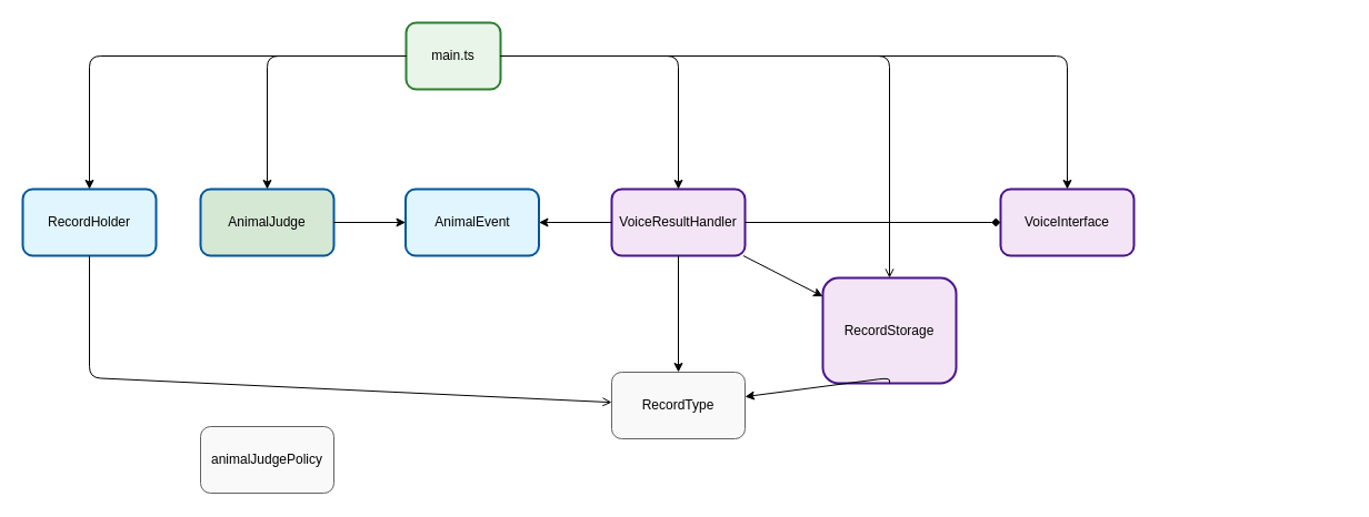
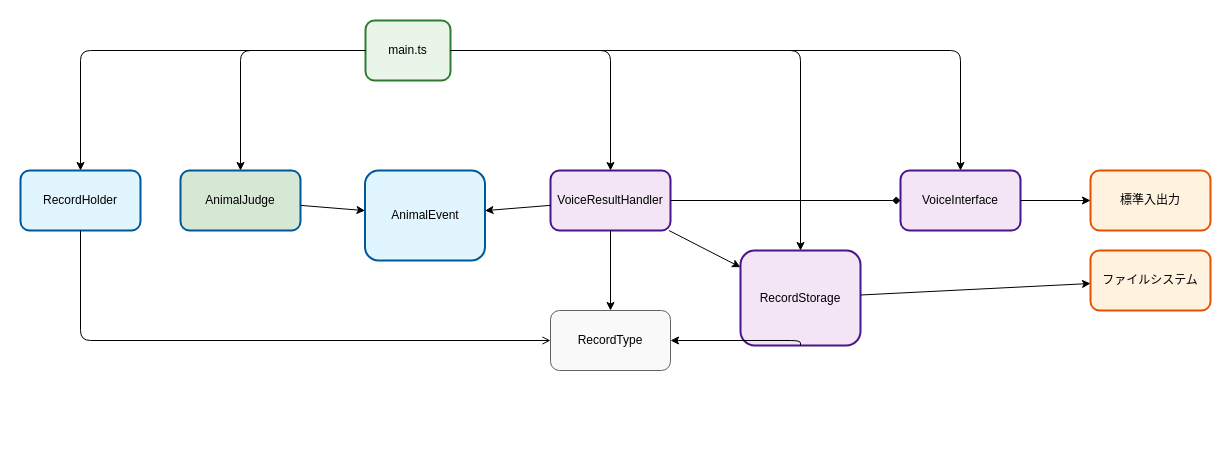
  <mxCell id="0" />
  <mxCell id="1" parent="0" />
  <mxCell id="2" value="main.ts" style="rounded=1;whiteSpace=wrap;html=1;fillColor=#e8f5e8;strokeColor=#2e7d32;strokeWidth=2;" parent="1" vertex="1"><mxGeometry x="365" y="20" width="85" height="60" as="geometry" /></mxCell>
  <mxCell id="3" value="AnimalJudge" style="rounded=1;whiteSpace=wrap;html=1;fillColor=#d5e8d4;strokeColor=#01579b;strokeWidth=2;" parent="1" vertex="1"><mxGeometry x="180" y="170" width="120" height="60" as="geometry" /></mxCell>
  <mxCell id="4" value="RecordHolder" style="rounded=1;whiteSpace=wrap;html=1;fillColor=#e1f5fe;strokeColor=#01579b;strokeWidth=2;" parent="1" vertex="1"><mxGeometry x="20" y="170" width="120" height="60" as="geometry" /></mxCell>
- <mxCell id="5" value="AnimalEvent" style="rounded=1;whiteSpace=wrap;html=1;fillColor=#e1f5fe;strokeColor=#01579b;strokeWidth=2;" parent="1" vertex="1"><mxGeometry x="364.5" y="170" width="120" height="60" as="geometry" /></mxCell>
+ <mxCell id="5" value="AnimalEvent" style="rounded=1;whiteSpace=wrap;html=1;fillColor=#e1f5fe;strokeColor=#01579b;strokeWidth=2;" parent="1" vertex="1"><mxGeometry x="364.5" y="170" width="120" height="90" as="geometry" /></mxCell>
  <mxCell id="6" value="VoiceInterface" style="rounded=1;whiteSpace=wrap;html=1;fillColor=#f3e5f5;strokeColor=#4a148c;strokeWidth=2;" parent="1" vertex="1"><mxGeometry x="900" y="170" width="120" height="60" as="geometry" /></mxCell>
  <mxCell id="7" value="RecordStorage" style="rounded=1;whiteSpace=wrap;html=1;fillColor=#f3e5f5;strokeColor=#4a148c;strokeWidth=2;" parent="1" vertex="1"><mxGeometry x="740" y="250" width="120" height="95" as="geometry" /></mxCell>
  <mxCell id="8" value="VoiceResultHandler" style="rounded=1;whiteSpace=wrap;html=1;fillColor=#f3e5f5;strokeColor=#4a148c;strokeWidth=2;" parent="1" vertex="1"><mxGeometry x="550" y="170" width="120" height="60" as="geometry" /></mxCell>
- <mxCell id="9" value="animalJudgePolicy" style="rounded=1;whiteSpace=wrap;html=1;fillColor=#f9f9f9;strokeColor=#616161;strokeWidth=1;" parent="1" vertex="1"><mxGeometry x="180" y="384" width="120" height="60" as="geometry" /></mxCell>
- <mxCell id="10" value="RecordType" style="rounded=1;whiteSpace=wrap;html=1;fillColor=#f9f9f9;strokeColor=#616161;strokeWidth=1;" parent="1" vertex="1"><mxGeometry x="550" y="335" width="120" height="60" as="geometry" /></mxCell>
+ <mxCell id="10" value="RecordType" style="rounded=1;whiteSpace=wrap;html=1;fillColor=#f9f9f9;strokeColor=#616161;strokeWidth=1;" parent="1" vertex="1"><mxGeometry x="550" y="310" width="120" height="60" as="geometry" /></mxCell>
+ <mxCell id="11" value="ファイルシステム" style="rounded=1;whiteSpace=wrap;html=1;fillColor=#fff3e0;strokeColor=#e65100;strokeWidth=2;" parent="1" vertex="1"><mxGeometry x="1090" y="250" width="120" height="60" as="geometry" /></mxCell>
+ <mxCell id="12" value="標準入出力" style="rounded=1;whiteSpace=wrap;html=1;fillColor=#fff3e0;strokeColor=#e65100;strokeWidth=2;" parent="1" vertex="1"><mxGeometry x="1090" y="170" width="120" height="60" as="geometry" /></mxCell>
  <mxCell id="13" parent="1" source="2" target="3" edge="1"><mxGeometry relative="1" as="geometry"><Array as="points"><mxPoint x="240" y="50" /></Array></mxGeometry></mxCell>
  <mxCell id="14" parent="1" source="2" target="4" edge="1"><mxGeometry relative="1" as="geometry"><Array as="points"><mxPoint x="80" y="50" /></Array></mxGeometry></mxCell>
  <mxCell id="15" parent="1" source="2" target="6" edge="1"><mxGeometry relative="1" as="geometry"><Array as="points"><mxPoint x="960" y="50" /></Array></mxGeometry></mxCell>
- <mxCell id="16" parent="1" source="2" target="7" edge="1" style="endArrow=open;"><mxGeometry relative="1" as="geometry"><Array as="points"><mxPoint x="800" y="50" /></Array></mxGeometry></mxCell>
+ <mxCell id="16" parent="1" source="2" target="7" edge="1"><mxGeometry relative="1" as="geometry"><Array as="points"><mxPoint x="800" y="50" /></Array></mxGeometry></mxCell>
  <mxCell id="17" parent="1" source="2" target="8" edge="1"><mxGeometry relative="1" as="geometry"><Array as="points"><mxPoint x="610" y="50" /></Array></mxGeometry></mxCell>
  <mxCell id="18" parent="1" source="3" target="4" edge="1" style=";"><mxGeometry relative="1" as="geometry" /></mxCell>
  <mxCell id="19" parent="1" source="3" target="5" edge="1"><mxGeometry relative="1" as="geometry" /></mxCell>
  <mxCell id="20" parent="1" source="4" target="10" edge="1" style="endArrow=open;"><mxGeometry relative="1" as="geometry"><Array as="points"><mxPoint x="80" y="340" /></Array></mxGeometry></mxCell>
  <mxCell id="21" parent="1" source="8" target="6" edge="1" style="endArrow=diamond;"><mxGeometry relative="1" as="geometry" /></mxCell>
  <mxCell id="22" parent="1" source="8" target="7" edge="1"><mxGeometry relative="1" as="geometry" /></mxCell>
  <mxCell id="23" parent="1" source="8" target="5" edge="1"><mxGeometry relative="1" as="geometry" /></mxCell>
  <mxCell id="24" parent="1" source="8" target="10" edge="1"><mxGeometry relative="1" as="geometry" /></mxCell>
+ <mxCell id="25" parent="1" source="6" target="12" edge="1"><mxGeometry relative="1" as="geometry" /></mxCell>
+ <mxCell id="26" parent="1" source="7" target="11" edge="1"><mxGeometry relative="1" as="geometry" /></mxCell>
  <mxCell id="27" parent="1" source="7" target="10" edge="1"><mxGeometry relative="1" as="geometry"><Array as="points"><mxPoint x="800" y="340" /></Array></mxGeometry></mxCell>
